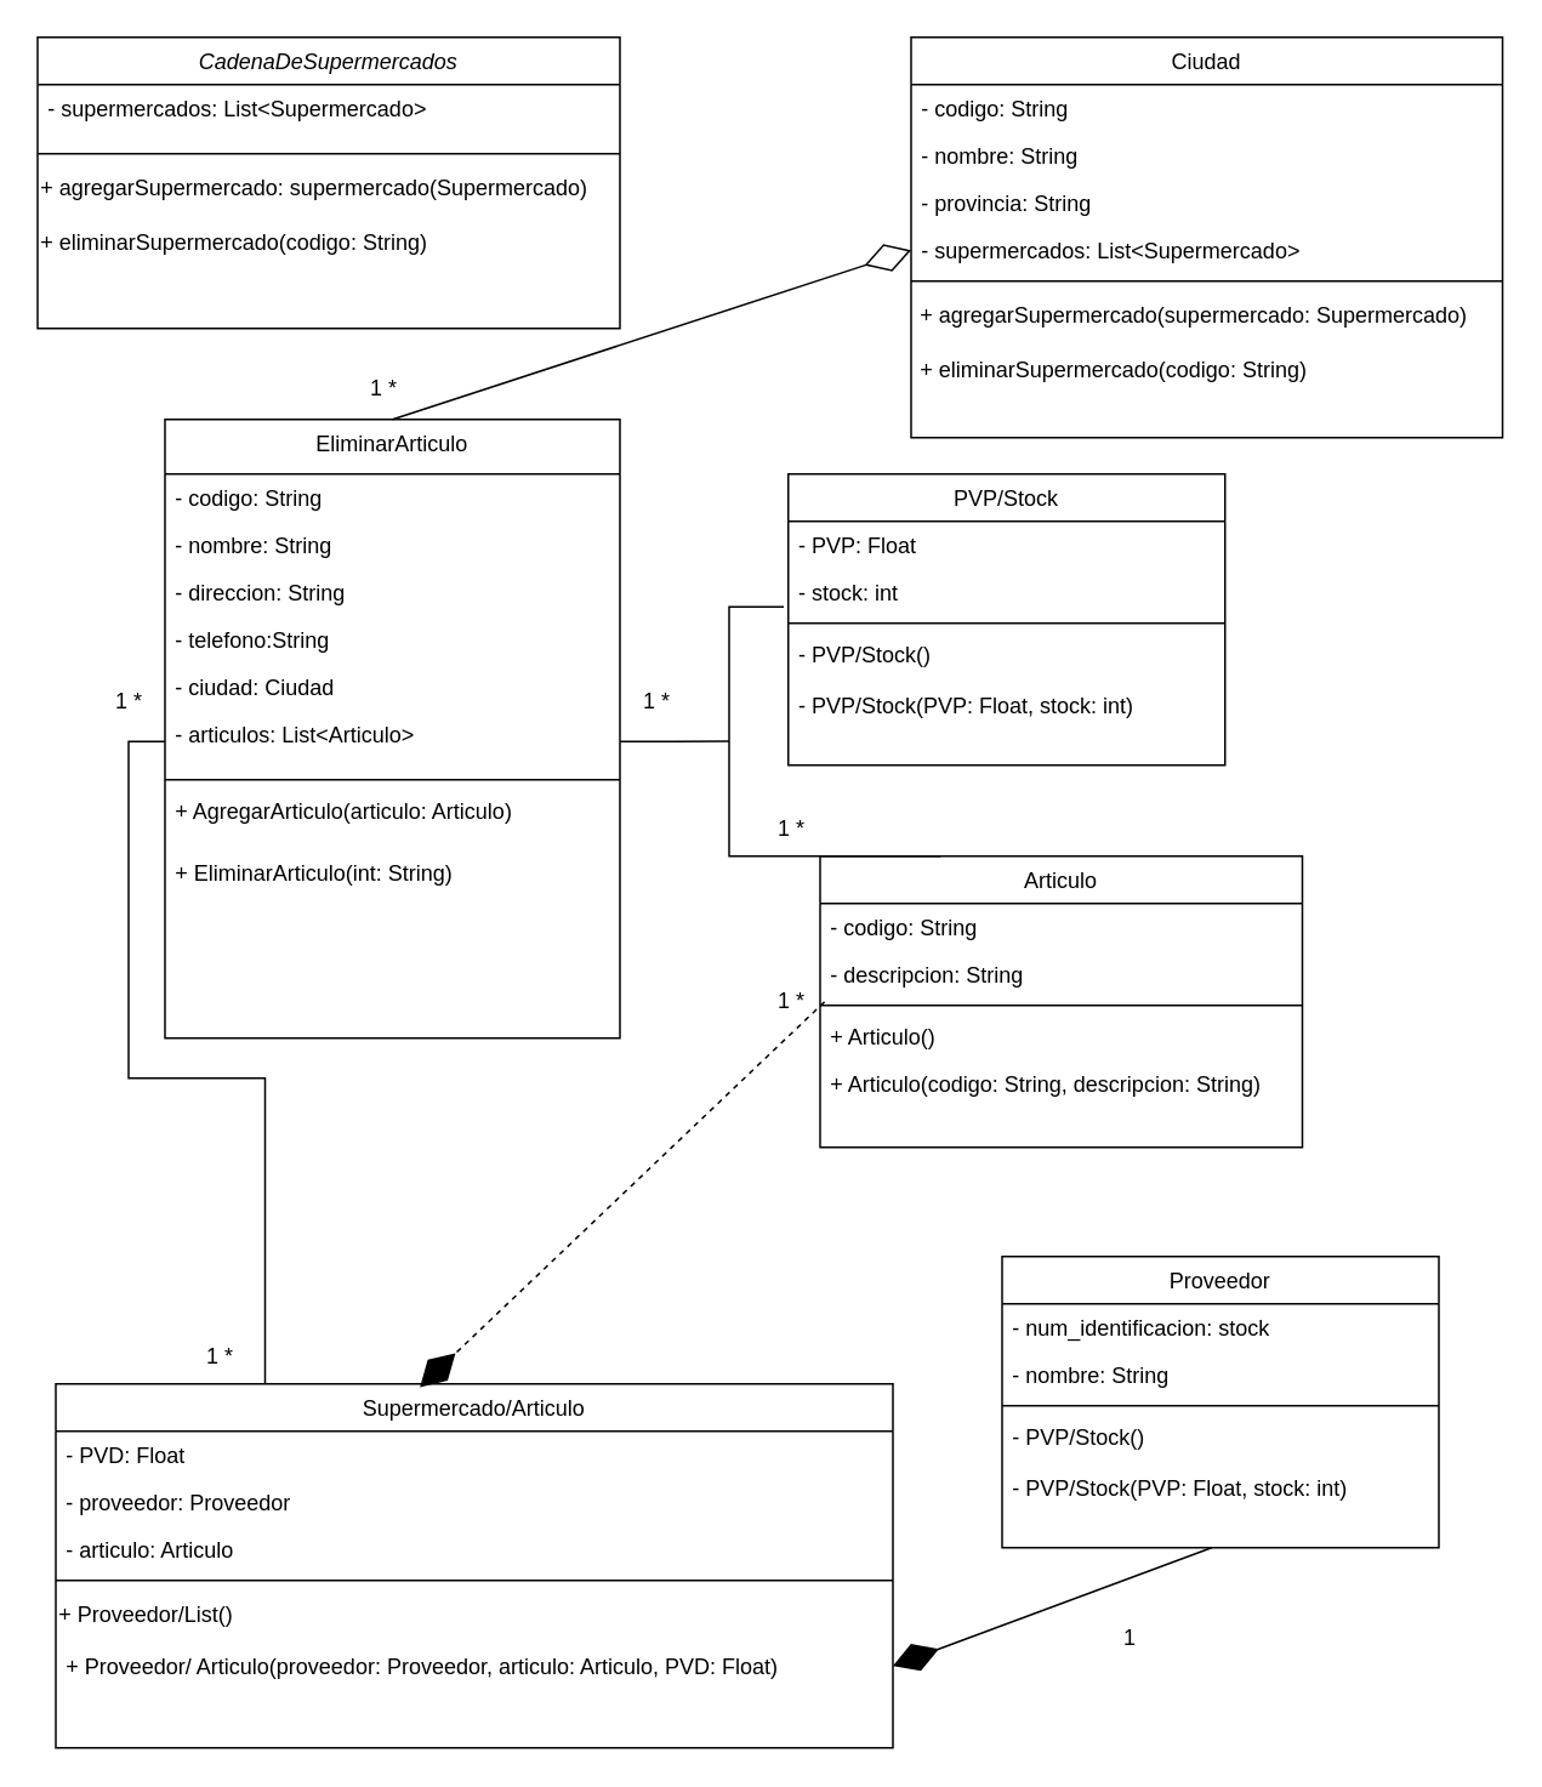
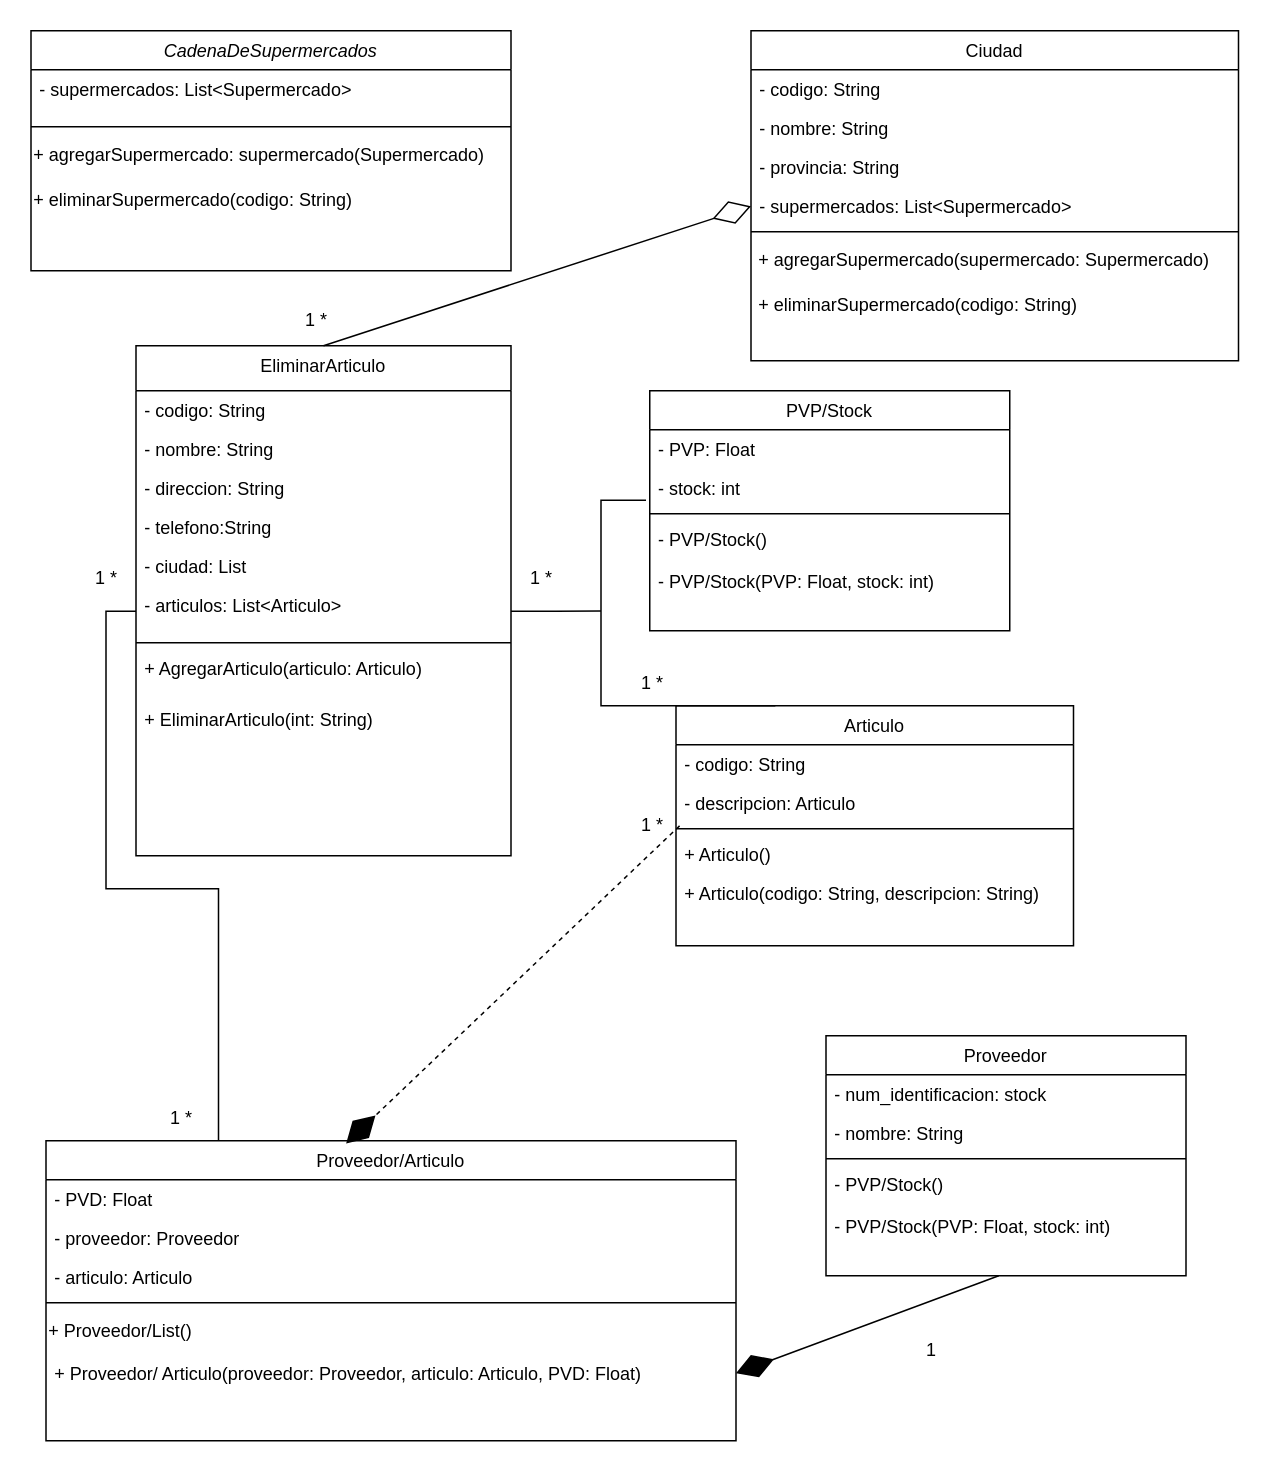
  <mxCell id="0" />
  <mxCell id="1" parent="0" />
  <mxCell id="2" value="CadenaDeSupermercados" style="swimlane;fontStyle=2;align=center;verticalAlign=top;childLayout=stackLayout;horizontal=1;startSize=26;horizontalStack=0;resizeParent=1;resizeLast=0;collapsible=1;marginBottom=0;rounded=0;shadow=0;strokeWidth=1;" parent="1" vertex="1"><mxGeometry x="20" width="320" height="160" as="geometry" y="20"><mxRectangle x="230" y="140" width="160" height="26" as="alternateBounds" /></mxGeometry></mxCell>
  <mxCell id="3" value="- supermercados: List&lt;Supermercado&gt;" style="text;align=left;verticalAlign=top;spacingLeft=4;spacingRight=4;overflow=hidden;rotatable=0;points=[[0,0.5],[1,0.5]];portConstraint=eastwest;" parent="2" vertex="1"><mxGeometry y="26" width="320" height="34" as="geometry" /></mxCell>
  <mxCell id="4" value="" style="line;html=1;strokeWidth=1;align=left;verticalAlign=middle;spacingTop=-1;spacingLeft=3;spacingRight=3;rotatable=0;labelPosition=right;points=[];portConstraint=eastwest;" parent="2" vertex="1"><mxGeometry y="60" width="320" height="8" as="geometry" /></mxCell>
  <mxCell id="5" value="+ agregarSupermercado: supermercado(Supermercado)" style="text;html=1;align=left;verticalAlign=middle;resizable=0;points=[];autosize=1;strokeColor=none;fillColor=none;" parent="2" vertex="1"><mxGeometry y="68" width="320" height="30" as="geometry" /></mxCell>
  <mxCell id="6" value="+ eliminarSupermercado(codigo: String)" style="text;html=1;align=left;verticalAlign=middle;resizable=0;points=[];autosize=1;strokeColor=none;fillColor=none;" parent="2" vertex="1"><mxGeometry y="98" width="320" height="30" as="geometry" /></mxCell>
  <mxCell id="7" value="Ciudad" style="swimlane;fontStyle=0;align=center;verticalAlign=top;childLayout=stackLayout;horizontal=1;startSize=26;horizontalStack=0;resizeParent=1;resizeLast=0;collapsible=1;marginBottom=0;rounded=0;shadow=0;strokeWidth=1;" parent="1" vertex="1"><mxGeometry x="500" width="325" height="220" as="geometry" y="20"><mxRectangle x="130" y="380" width="160" height="26" as="alternateBounds" /></mxGeometry></mxCell>
  <mxCell id="8" value="- codigo: String" style="text;align=left;verticalAlign=top;spacingLeft=4;spacingRight=4;overflow=hidden;rotatable=0;points=[[0,0.5],[1,0.5]];portConstraint=eastwest;" parent="7" vertex="1"><mxGeometry y="26" width="325" height="26" as="geometry" /></mxCell>
  <mxCell id="9" value="- nombre: String" style="text;align=left;verticalAlign=top;spacingLeft=4;spacingRight=4;overflow=hidden;rotatable=0;points=[[0,0.5],[1,0.5]];portConstraint=eastwest;rounded=0;shadow=0;html=0;" parent="7" vertex="1"><mxGeometry y="52" width="325" height="26" as="geometry" /></mxCell>
  <mxCell id="10" value="- provincia: String" style="text;align=left;verticalAlign=top;spacingLeft=4;spacingRight=4;overflow=hidden;rotatable=0;points=[[0,0.5],[1,0.5]];portConstraint=eastwest;fontStyle=0" parent="7" vertex="1"><mxGeometry y="78" width="325" height="26" as="geometry" /></mxCell>
  <mxCell id="11" value="- supermercados: List&lt;Supermercado&gt;" style="text;align=left;verticalAlign=top;spacingLeft=4;spacingRight=4;overflow=hidden;rotatable=0;points=[[0,0.5],[1,0.5]];portConstraint=eastwest;" parent="7" vertex="1"><mxGeometry y="104" width="325" height="26" as="geometry" /></mxCell>
  <mxCell id="12" value="" style="line;html=1;strokeWidth=1;align=left;verticalAlign=middle;spacingTop=-1;spacingLeft=3;spacingRight=3;rotatable=0;labelPosition=right;points=[];portConstraint=eastwest;" parent="7" vertex="1"><mxGeometry y="130" width="325" height="8" as="geometry" /></mxCell>
  <mxCell id="13" value="&amp;nbsp;+ agregarSupermercado(supermercado: Supermercado)" style="text;html=1;align=left;verticalAlign=middle;resizable=0;points=[];autosize=1;strokeColor=none;fillColor=none;" parent="7" vertex="1"><mxGeometry y="138" width="325" height="30" as="geometry" /></mxCell>
  <mxCell id="14" value="&amp;nbsp;+ eliminarSupermercado(codigo: String)" style="text;html=1;align=left;verticalAlign=middle;resizable=0;points=[];autosize=1;strokeColor=none;fillColor=none;" parent="7" vertex="1"><mxGeometry y="168" width="325" height="30" as="geometry" /></mxCell>
  <mxCell id="15" value="EliminarArticulo" style="swimlane;fontStyle=0;align=center;verticalAlign=top;childLayout=stackLayout;horizontal=1;startSize=30;horizontalStack=0;resizeParent=1;resizeLast=0;collapsible=1;marginBottom=0;rounded=0;shadow=0;strokeWidth=1;" parent="1" vertex="1"><mxGeometry x="90" y="230" width="250" height="340" as="geometry"><mxRectangle x="550" y="140" width="160" height="26" as="alternateBounds" /></mxGeometry></mxCell>
  <mxCell id="16" value="- codigo: String" style="text;align=left;verticalAlign=top;spacingLeft=4;spacingRight=4;overflow=hidden;rotatable=0;points=[[0,0.5],[1,0.5]];portConstraint=eastwest;rounded=0;shadow=0;html=0;" parent="15" vertex="1"><mxGeometry y="30" width="250" height="26" as="geometry" /></mxCell>
  <mxCell id="17" value="- nombre: String" style="text;align=left;verticalAlign=top;spacingLeft=4;spacingRight=4;overflow=hidden;rotatable=0;points=[[0,0.5],[1,0.5]];portConstraint=eastwest;rounded=0;shadow=0;html=0;" parent="15" vertex="1"><mxGeometry y="56" width="250" height="26" as="geometry" /></mxCell>
  <mxCell id="18" value="- direccion: String" style="text;align=left;verticalAlign=top;spacingLeft=4;spacingRight=4;overflow=hidden;rotatable=0;points=[[0,0.5],[1,0.5]];portConstraint=eastwest;rounded=0;shadow=0;html=0;" parent="15" vertex="1"><mxGeometry y="82" width="250" height="26" as="geometry" /></mxCell>
  <mxCell id="19" value="- telefono:String" style="text;align=left;verticalAlign=top;spacingLeft=4;spacingRight=4;overflow=hidden;rotatable=0;points=[[0,0.5],[1,0.5]];portConstraint=eastwest;rounded=0;shadow=0;html=0;" parent="15" vertex="1"><mxGeometry y="108" width="250" height="26" as="geometry" /></mxCell>
- <mxCell id="20" value="- ciudad: Ciudad" style="text;align=left;verticalAlign=top;spacingLeft=4;spacingRight=4;overflow=hidden;rotatable=0;points=[[0,0.5],[1,0.5]];portConstraint=eastwest;" parent="15" vertex="1"><mxGeometry y="134" width="250" height="26" as="geometry" /></mxCell>
+ <mxCell id="20" value="- ciudad: List" style="text;align=left;verticalAlign=top;spacingLeft=4;spacingRight=4;overflow=hidden;rotatable=0;points=[[0,0.5],[1,0.5]];portConstraint=eastwest;" parent="15" vertex="1"><mxGeometry y="134" width="250" height="26" as="geometry" /></mxCell>
  <mxCell id="21" style="edgeStyle=orthogonalEdgeStyle;rounded=0;orthogonalLoop=1;jettySize=auto;html=1;exitX=1;exitY=0.5;exitDx=0;exitDy=0;endArrow=none;endFill=0;" edge="1" parent="15" source="22"><mxGeometry relative="1" as="geometry"><mxPoint x="310" y="176.833" as="targetPoint" /></mxGeometry></mxCell>
  <mxCell id="22" value="- articulos: List&lt;Articulo&gt;" style="text;align=left;verticalAlign=top;spacingLeft=4;spacingRight=4;overflow=hidden;rotatable=0;points=[[0,0.5],[1,0.5]];portConstraint=eastwest;" parent="15" vertex="1"><mxGeometry y="160" width="250" height="34" as="geometry" /></mxCell>
  <mxCell id="23" value="" style="line;html=1;strokeWidth=1;align=left;verticalAlign=middle;spacingTop=-1;spacingLeft=3;spacingRight=3;rotatable=0;labelPosition=right;points=[];portConstraint=eastwest;" parent="15" vertex="1"><mxGeometry y="194" width="250" height="8" as="geometry" /></mxCell>
  <mxCell id="24" value="+ AgregarArticulo(articulo: Articulo)" style="text;align=left;verticalAlign=top;spacingLeft=4;spacingRight=4;overflow=hidden;rotatable=0;points=[[0,0.5],[1,0.5]];portConstraint=eastwest;" parent="15" vertex="1"><mxGeometry y="202" width="250" height="34" as="geometry" /></mxCell>
  <mxCell id="25" value="+ EliminarArticulo(int: String)" style="text;align=left;verticalAlign=top;spacingLeft=4;spacingRight=4;overflow=hidden;rotatable=0;points=[[0,0.5],[1,0.5]];portConstraint=eastwest;" parent="15" vertex="1"><mxGeometry y="236" width="250" height="34" as="geometry" /></mxCell>
  <mxCell id="26" value="Articulo" style="swimlane;fontStyle=0;align=center;verticalAlign=top;childLayout=stackLayout;horizontal=1;startSize=26;horizontalStack=0;resizeParent=1;resizeLast=0;collapsible=1;marginBottom=0;rounded=0;shadow=0;strokeWidth=1;" parent="1" vertex="1"><mxGeometry x="450" y="470" width="265" height="160" as="geometry"><mxRectangle x="130" y="380" width="160" height="26" as="alternateBounds" /></mxGeometry></mxCell>
  <mxCell id="27" value="- codigo: String" style="text;align=left;verticalAlign=top;spacingLeft=4;spacingRight=4;overflow=hidden;rotatable=0;points=[[0,0.5],[1,0.5]];portConstraint=eastwest;" parent="26" vertex="1"><mxGeometry y="26" width="265" height="26" as="geometry" /></mxCell>
- <mxCell id="28" value="- descripcion: String" style="text;align=left;verticalAlign=top;spacingLeft=4;spacingRight=4;overflow=hidden;rotatable=0;points=[[0,0.5],[1,0.5]];portConstraint=eastwest;rounded=0;shadow=0;html=0;" parent="26" vertex="1"><mxGeometry y="52" width="265" height="26" as="geometry" /></mxCell>
+ <mxCell id="28" value="- descripcion: Articulo" style="text;align=left;verticalAlign=top;spacingLeft=4;spacingRight=4;overflow=hidden;rotatable=0;points=[[0,0.5],[1,0.5]];portConstraint=eastwest;rounded=0;shadow=0;html=0;" parent="26" vertex="1"><mxGeometry y="52" width="265" height="26" as="geometry" /></mxCell>
  <mxCell id="29" value="" style="line;html=1;strokeWidth=1;align=left;verticalAlign=middle;spacingTop=-1;spacingLeft=3;spacingRight=3;rotatable=0;labelPosition=right;points=[];portConstraint=eastwest;" parent="26" vertex="1"><mxGeometry y="78" width="265" height="8" as="geometry" /></mxCell>
  <mxCell id="30" value="+ Articulo()" style="text;align=left;verticalAlign=top;spacingLeft=4;spacingRight=4;overflow=hidden;rotatable=0;points=[[0,0.5],[1,0.5]];portConstraint=eastwest;fontStyle=0" parent="26" vertex="1"><mxGeometry y="86" width="265" height="26" as="geometry" /></mxCell>
  <mxCell id="31" value="+ Articulo(codigo: String, descripcion: String)" style="text;align=left;verticalAlign=top;spacingLeft=4;spacingRight=4;overflow=hidden;rotatable=0;points=[[0,0.5],[1,0.5]];portConstraint=eastwest;" parent="26" vertex="1"><mxGeometry y="112" width="265" height="48" as="geometry" /></mxCell>
  <mxCell id="32" value="PVP/Stock" style="swimlane;fontStyle=0;align=center;verticalAlign=top;childLayout=stackLayout;horizontal=1;startSize=26;horizontalStack=0;resizeParent=1;resizeLast=0;collapsible=1;marginBottom=0;rounded=0;shadow=0;strokeWidth=1;" parent="1" vertex="1"><mxGeometry x="432.5" y="260" width="240" height="160" as="geometry"><mxRectangle x="130" y="380" width="160" height="26" as="alternateBounds" /></mxGeometry></mxCell>
  <mxCell id="33" value="- PVP: Float" style="text;align=left;verticalAlign=top;spacingLeft=4;spacingRight=4;overflow=hidden;rotatable=0;points=[[0,0.5],[1,0.5]];portConstraint=eastwest;fontStyle=0" parent="32" vertex="1"><mxGeometry y="26" width="240" height="26" as="geometry" /></mxCell>
  <mxCell id="34" value="- stock: int" style="text;align=left;verticalAlign=top;spacingLeft=4;spacingRight=4;overflow=hidden;rotatable=0;points=[[0,0.5],[1,0.5]];portConstraint=eastwest;" parent="32" vertex="1"><mxGeometry y="52" width="240" height="26" as="geometry" /></mxCell>
  <mxCell id="35" value="" style="line;html=1;strokeWidth=1;align=left;verticalAlign=middle;spacingTop=-1;spacingLeft=3;spacingRight=3;rotatable=0;labelPosition=right;points=[];portConstraint=eastwest;" parent="32" vertex="1"><mxGeometry y="78" width="240" height="8" as="geometry" /></mxCell>
  <mxCell id="36" value="- PVP/Stock()&#10;&#10;- PVP/Stock(PVP: Float, stock: int)" style="text;align=left;verticalAlign=top;spacingLeft=4;spacingRight=4;overflow=hidden;rotatable=0;points=[[0,0.5],[1,0.5]];portConstraint=eastwest;rounded=0;shadow=0;html=0;" parent="32" vertex="1"><mxGeometry y="86" width="240" height="74" as="geometry" /></mxCell>
- <mxCell id="37" value="Supermercado/Articulo" style="swimlane;fontStyle=0;align=center;verticalAlign=top;childLayout=stackLayout;horizontal=1;startSize=26;horizontalStack=0;resizeParent=1;resizeLast=0;collapsible=1;marginBottom=0;rounded=0;shadow=0;strokeWidth=1;" parent="1" vertex="1"><mxGeometry x="30" y="760" width="460" height="200" as="geometry"><mxRectangle x="130" y="380" width="160" height="26" as="alternateBounds" /></mxGeometry></mxCell>
+ <mxCell id="37" value="Proveedor/Articulo" style="swimlane;fontStyle=0;align=center;verticalAlign=top;childLayout=stackLayout;horizontal=1;startSize=26;horizontalStack=0;resizeParent=1;resizeLast=0;collapsible=1;marginBottom=0;rounded=0;shadow=0;strokeWidth=1;" parent="1" vertex="1"><mxGeometry x="30" y="760" width="460" height="200" as="geometry"><mxRectangle x="130" y="380" width="160" height="26" as="alternateBounds" /></mxGeometry></mxCell>
  <mxCell id="38" value="- PVD: Float" style="text;align=left;verticalAlign=top;spacingLeft=4;spacingRight=4;overflow=hidden;rotatable=0;points=[[0,0.5],[1,0.5]];portConstraint=eastwest;" parent="37" vertex="1"><mxGeometry y="26" width="460" height="26" as="geometry" /></mxCell>
  <mxCell id="39" value="- proveedor: Proveedor" style="text;align=left;verticalAlign=top;spacingLeft=4;spacingRight=4;overflow=hidden;rotatable=0;points=[[0,0.5],[1,0.5]];portConstraint=eastwest;fontStyle=0" parent="37" vertex="1"><mxGeometry y="52" width="460" height="26" as="geometry" /></mxCell>
  <mxCell id="40" value="- articulo: Articulo" style="text;align=left;verticalAlign=top;spacingLeft=4;spacingRight=4;overflow=hidden;rotatable=0;points=[[0,0.5],[1,0.5]];portConstraint=eastwest;" parent="37" vertex="1"><mxGeometry y="78" width="460" height="26" as="geometry" /></mxCell>
  <mxCell id="41" value="" style="line;html=1;strokeWidth=1;align=left;verticalAlign=middle;spacingTop=-1;spacingLeft=3;spacingRight=3;rotatable=0;labelPosition=right;points=[];portConstraint=eastwest;" parent="37" vertex="1"><mxGeometry y="104" width="460" height="8" as="geometry" /></mxCell>
  <mxCell id="42" value="+ Proveedor/List()" style="text;html=1;align=left;verticalAlign=middle;resizable=0;points=[];autosize=1;strokeColor=none;fillColor=none;" parent="37" vertex="1"><mxGeometry y="112" width="460" height="30" as="geometry" /></mxCell>
  <mxCell id="43" value="+ Proveedor/ Articulo(proveedor: Proveedor, articulo: Articulo, PVD: Float)" style="text;align=left;verticalAlign=top;spacingLeft=4;spacingRight=4;overflow=hidden;rotatable=0;points=[[0,0.5],[1,0.5]];portConstraint=eastwest;fontStyle=0" parent="37" vertex="1"><mxGeometry y="142" width="460" height="26" as="geometry" /></mxCell>
  <mxCell id="44" value="Proveedor" style="swimlane;fontStyle=0;align=center;verticalAlign=top;childLayout=stackLayout;horizontal=1;startSize=26;horizontalStack=0;resizeParent=1;resizeLast=0;collapsible=1;marginBottom=0;rounded=0;shadow=0;strokeWidth=1;" parent="1" vertex="1"><mxGeometry x="550" y="690" width="240" height="160" as="geometry"><mxRectangle x="130" y="380" width="160" height="26" as="alternateBounds" /></mxGeometry></mxCell>
  <mxCell id="45" value="- num_identificacion: stock" style="text;align=left;verticalAlign=top;spacingLeft=4;spacingRight=4;overflow=hidden;rotatable=0;points=[[0,0.5],[1,0.5]];portConstraint=eastwest;fontStyle=0" parent="44" vertex="1"><mxGeometry y="26" width="240" height="26" as="geometry" /></mxCell>
  <mxCell id="46" value="- nombre: String" style="text;align=left;verticalAlign=top;spacingLeft=4;spacingRight=4;overflow=hidden;rotatable=0;points=[[0,0.5],[1,0.5]];portConstraint=eastwest;" parent="44" vertex="1"><mxGeometry y="52" width="240" height="26" as="geometry" /></mxCell>
  <mxCell id="47" value="" style="line;html=1;strokeWidth=1;align=left;verticalAlign=middle;spacingTop=-1;spacingLeft=3;spacingRight=3;rotatable=0;labelPosition=right;points=[];portConstraint=eastwest;" parent="44" vertex="1"><mxGeometry y="78" width="240" height="8" as="geometry" /></mxCell>
  <mxCell id="48" value="- PVP/Stock()&#10;&#10;- PVP/Stock(PVP: Float, stock: int)" style="text;align=left;verticalAlign=top;spacingLeft=4;spacingRight=4;overflow=hidden;rotatable=0;points=[[0,0.5],[1,0.5]];portConstraint=eastwest;rounded=0;shadow=0;html=0;" parent="44" vertex="1"><mxGeometry y="86" width="240" height="74" as="geometry" /></mxCell>
  <mxCell id="49" value="1 *" style="text;html=1;align=center;verticalAlign=middle;resizable=0;points=[];autosize=1;strokeColor=none;fillColor=none;" parent="1" vertex="1"><mxGeometry x="50" y="370" width="40" height="30" as="geometry" /></mxCell>
  <mxCell id="50" style="edgeStyle=orthogonalEdgeStyle;rounded=0;orthogonalLoop=1;jettySize=auto;html=1;exitX=0.25;exitY=0;exitDx=0;exitDy=0;endArrow=none;endFill=0;" parent="1" source="26" edge="1"><mxGeometry relative="1" as="geometry"><mxPoint x="430" y="333" as="targetPoint" /><Array as="points"><mxPoint x="400" y="470" /><mxPoint x="400" y="333" /></Array></mxGeometry></mxCell>
  <mxCell id="51" style="edgeStyle=orthogonalEdgeStyle;rounded=0;orthogonalLoop=1;jettySize=auto;html=1;exitX=0;exitY=0.5;exitDx=0;exitDy=0;entryX=0.25;entryY=0;entryDx=0;entryDy=0;endArrow=none;endFill=0;" parent="1" source="22" target="37" edge="1"><mxGeometry relative="1" as="geometry" /></mxCell>
  <mxCell id="52" value="1 *" style="text;html=1;align=center;verticalAlign=middle;resizable=0;points=[];autosize=1;strokeColor=none;fillColor=none;" parent="1" vertex="1"><mxGeometry x="100" y="730" width="40" height="30" as="geometry" /></mxCell>
  <mxCell id="53" value="" style="endArrow=diamondThin;endFill=0;endSize=24;html=1;rounded=0;exitX=0.5;exitY=0;exitDx=0;exitDy=0;entryX=0;entryY=0.5;entryDx=0;entryDy=0;" edge="1" parent="1" source="15" target="11"><mxGeometry width="160" relative="1" as="geometry"><mxPoint x="230" y="200" as="sourcePoint" /><mxPoint x="390" y="200" as="targetPoint" /></mxGeometry></mxCell>
  <mxCell id="54" value="1 *" style="text;html=1;align=center;verticalAlign=middle;resizable=0;points=[];autosize=1;strokeColor=none;fillColor=none;" vertex="1" parent="1"><mxGeometry x="190" y="198" width="40" height="30" as="geometry" /></mxCell>
  <mxCell id="55" value="1 *" style="text;html=1;align=center;verticalAlign=middle;resizable=0;points=[];autosize=1;strokeColor=none;fillColor=none;" vertex="1" parent="1"><mxGeometry x="414" y="440" width="40" height="30" as="geometry" /></mxCell>
  <mxCell id="56" value="1 *" style="text;html=1;align=center;verticalAlign=middle;resizable=0;points=[];autosize=1;strokeColor=none;fillColor=none;" vertex="1" parent="1"><mxGeometry x="340" y="370" width="40" height="30" as="geometry" /></mxCell>
  <mxCell id="57" value="" style="endArrow=diamondThin;endFill=1;endSize=24;html=1;rounded=0;entryX=0.435;entryY=0.009;entryDx=0;entryDy=0;entryPerimeter=0;exitX=0.009;exitY=1.08;exitDx=0;exitDy=0;exitPerimeter=0;dashed=1;" edge="1" parent="1" source="28" target="37"><mxGeometry width="160" relative="1" as="geometry"><mxPoint x="380" y="570" as="sourcePoint" /><mxPoint x="510" y="610" as="targetPoint" /></mxGeometry></mxCell>
  <mxCell id="58" value="1 *" style="text;html=1;align=center;verticalAlign=middle;resizable=0;points=[];autosize=1;strokeColor=none;fillColor=none;" vertex="1" parent="1"><mxGeometry x="414" y="535" width="40" height="30" as="geometry" /></mxCell>
  <mxCell id="59" value="" style="endArrow=diamondThin;endFill=1;endSize=24;html=1;rounded=0;exitX=0.48;exitY=1;exitDx=0;exitDy=0;exitPerimeter=0;entryX=1;entryY=0.5;entryDx=0;entryDy=0;" edge="1" parent="1" source="48" target="43"><mxGeometry width="160" relative="1" as="geometry"><mxPoint x="600" y="900" as="sourcePoint" /><mxPoint x="760" y="900" as="targetPoint" /></mxGeometry></mxCell>
  <mxCell id="60" value="1" style="text;html=1;align=center;verticalAlign=middle;resizable=0;points=[];autosize=1;strokeColor=none;fillColor=none;" vertex="1" parent="1"><mxGeometry x="605" y="885" width="30" height="30" as="geometry" /></mxCell>
